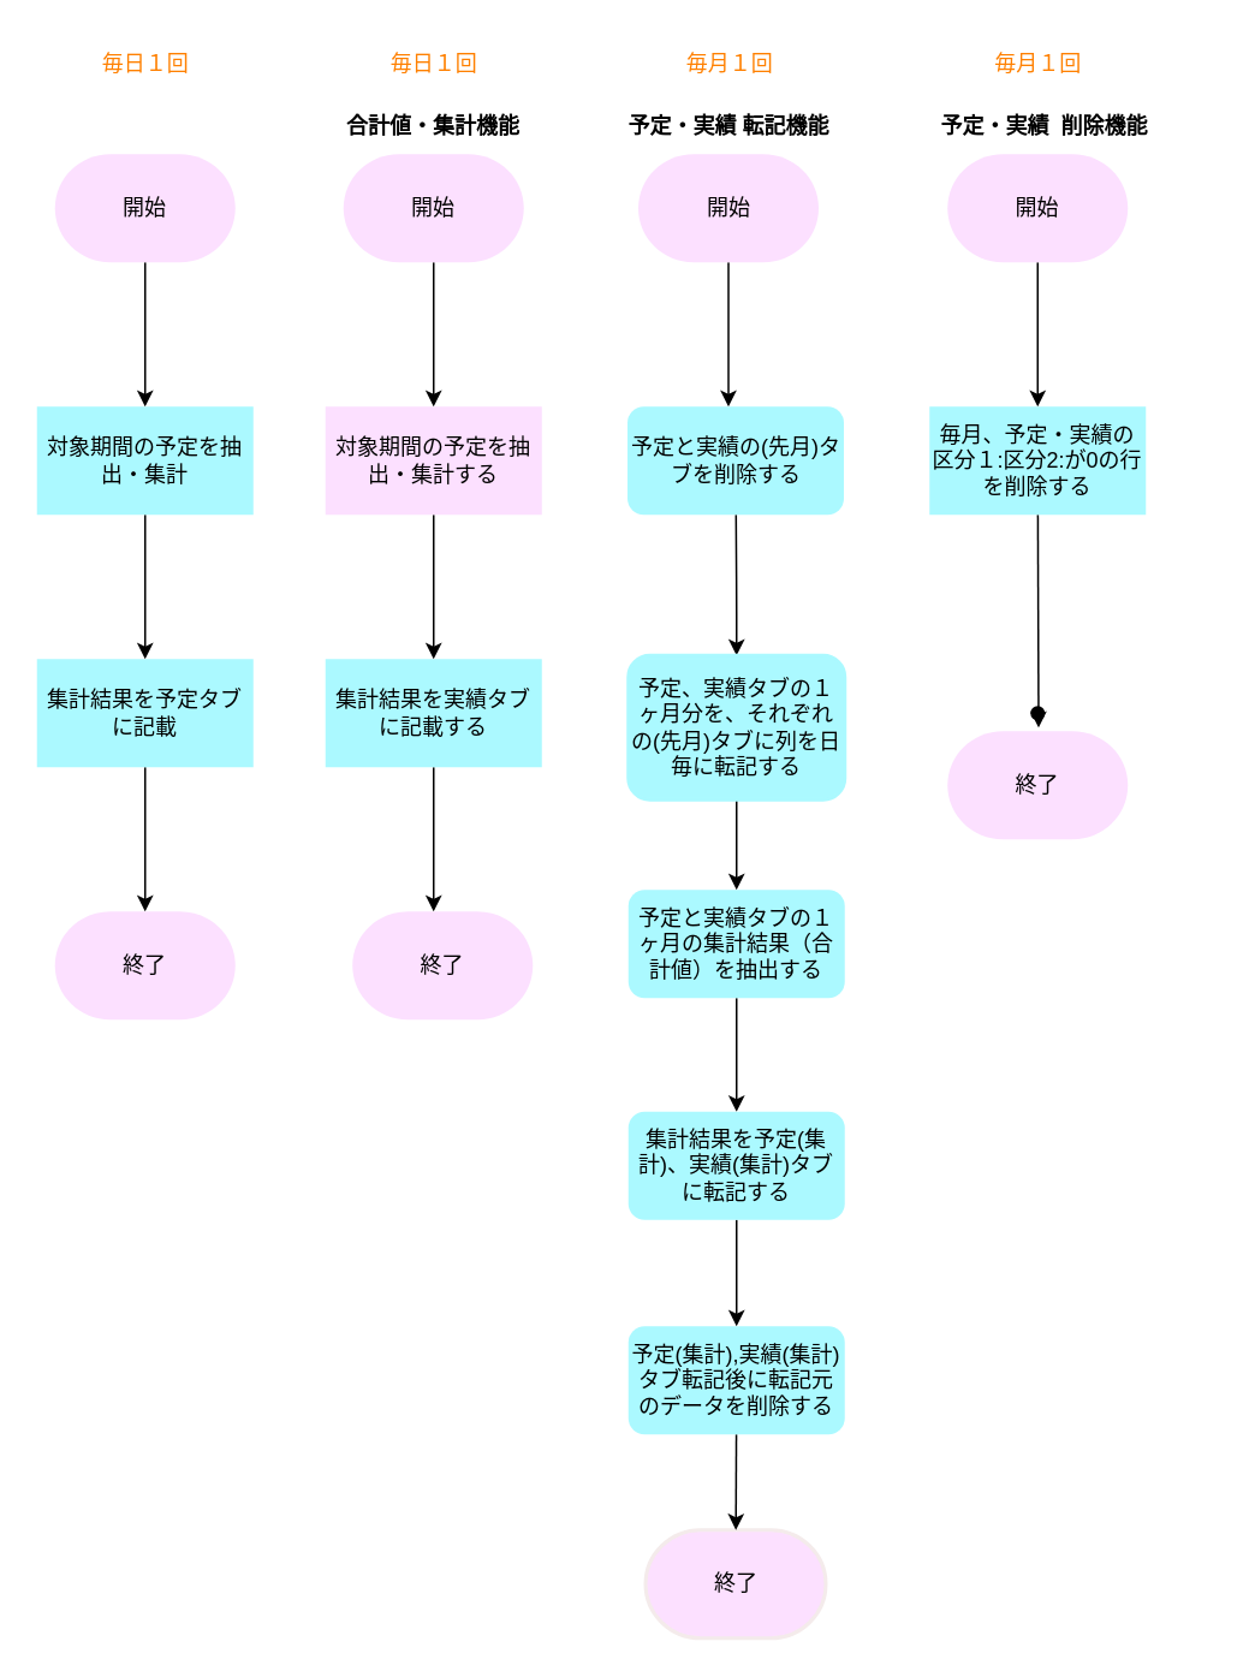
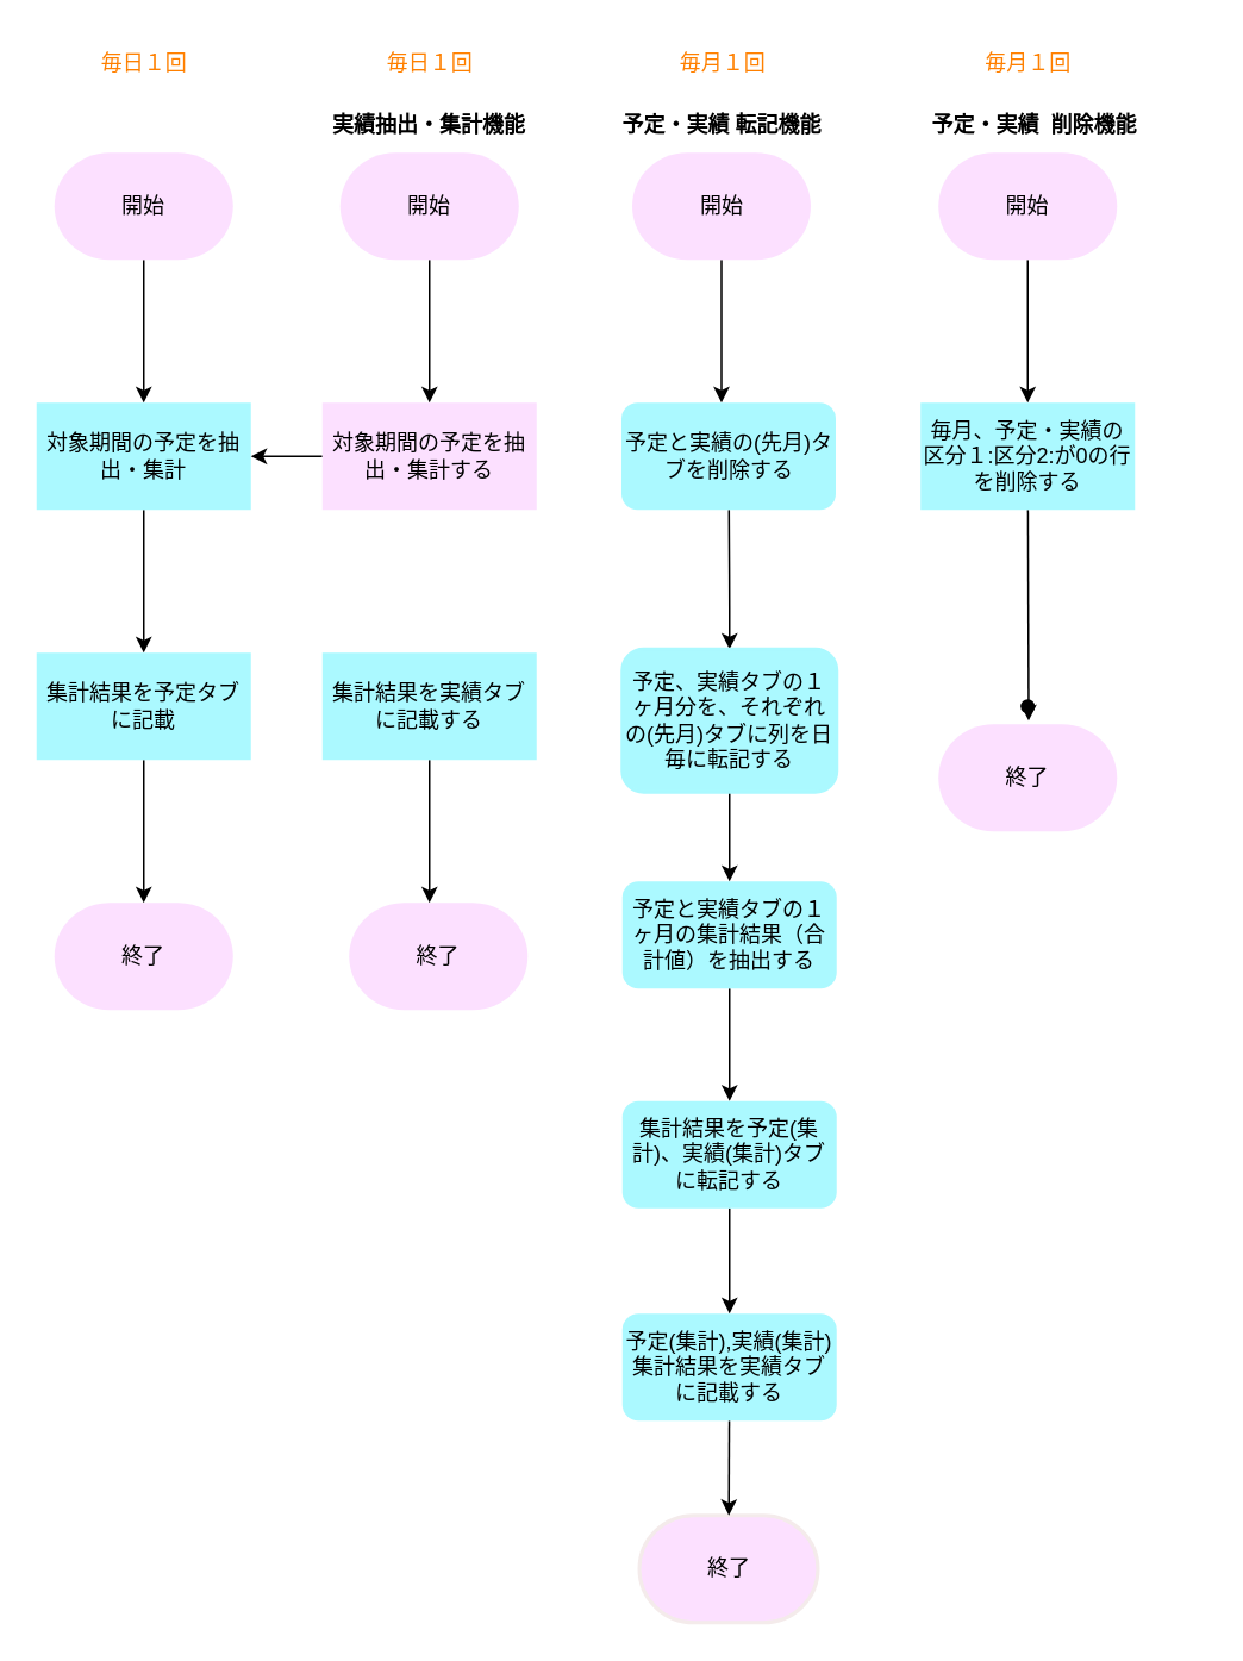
  <mxCell id="0" />
  <mxCell id="1" parent="0" />
  <mxCell id="2" value="" style="edgeStyle=none;html=1;fontColor=#000000;strokeColor=#000000;entryX=0.5;entryY=0;entryDx=0;entryDy=0;entryPerimeter=0;" parent="1" source="3" target="5" edge="1"><mxGeometry relative="1" as="geometry"><mxPoint x="80" y="215" as="targetPoint" /></mxGeometry></mxCell>
  <mxCell id="3" value="開始" style="strokeWidth=2;html=1;shape=mxgraph.flowchart.terminator;whiteSpace=wrap;fontColor=#000000;fillColor=#FCE0FF;strokeColor=none;" parent="1" vertex="1"><mxGeometry x="30" y="85" width="100" height="60" as="geometry" /></mxCell>
  <mxCell id="4" value="" style="edgeStyle=none;html=1;fontColor=#000000;fillColor=#d80073;strokeColor=#000000;" parent="1" source="5" target="7" edge="1"><mxGeometry relative="1" as="geometry" /></mxCell>
  <mxCell id="5" value="対象期間の予定を抽出・集計" style="whiteSpace=wrap;html=1;fillColor=#ABF9FF;fontColor=#000000;strokeWidth=2;strokeColor=none;" parent="1" vertex="1"><mxGeometry x="20" y="225" width="120" height="60" as="geometry" /></mxCell>
  <mxCell id="6" value="" style="edgeStyle=none;html=1;strokeColor=#000000;fontColor=#000000;" parent="1" source="7" edge="1"><mxGeometry relative="1" as="geometry"><mxPoint x="80" y="505" as="targetPoint" /></mxGeometry></mxCell>
  <mxCell id="7" value="集計結果を予定タブに記載" style="whiteSpace=wrap;html=1;fillColor=#ABF9FF;fontColor=#000000;strokeWidth=2;strokeColor=none;" parent="1" vertex="1"><mxGeometry x="20" y="365" width="120" height="60" as="geometry" /></mxCell>
  <mxCell id="8" value="終了" style="strokeWidth=2;html=1;shape=mxgraph.flowchart.terminator;whiteSpace=wrap;strokeColor=none;fontColor=#000000;fillColor=#FCE0FF;" parent="1" vertex="1"><mxGeometry x="30" y="505" width="100" height="60" as="geometry" /></mxCell>
- <mxCell id="9" value="合計値・集計機能" style="text;strokeColor=none;align=center;fillColor=none;html=1;verticalAlign=middle;whiteSpace=wrap;rounded=0;fontColor=#000000;fontStyle=1" parent="1" vertex="1"><mxGeometry x="185" y="55" width="110" height="30" as="geometry" /></mxCell>
+ <mxCell id="9" value="実績抽出・集計機能" style="text;strokeColor=none;align=center;fillColor=none;html=1;verticalAlign=middle;whiteSpace=wrap;rounded=0;fontColor=#000000;fontStyle=1" parent="1" vertex="1"><mxGeometry x="185" y="55" width="110" height="30" as="geometry" /></mxCell>
  <mxCell id="10" value="" style="edgeStyle=none;html=1;strokeColor=#000000;fontColor=#000000;" parent="1" source="11" target="13" edge="1"><mxGeometry relative="1" as="geometry" /></mxCell>
  <mxCell id="11" value="開始" style="strokeWidth=2;html=1;shape=mxgraph.flowchart.terminator;whiteSpace=wrap;strokeColor=none;fontColor=#000000;fillColor=#FCE0FF;" parent="1" vertex="1"><mxGeometry x="190" y="85" width="100" height="60" as="geometry" /></mxCell>
- <mxCell id="12" value="" style="edgeStyle=none;html=1;strokeColor=#000000;fontColor=#000000;" parent="1" source="13" target="15" edge="1"><mxGeometry relative="1" as="geometry" /></mxCell>
+ <mxCell id="12" value="" style="edgeStyle=none;html=1;strokeColor=#000000;fontColor=#000000;" parent="1" source="13" target="5" edge="1"><mxGeometry relative="1" as="geometry" /></mxCell>
  <mxCell id="13" value="対象期間の予定を抽出・集計する" style="whiteSpace=wrap;html=1;fillColor=#fce0ff;strokeColor=none;fontColor=#000000;strokeWidth=2;" parent="1" vertex="1"><mxGeometry x="180" y="225" width="120" height="60" as="geometry" /></mxCell>
  <mxCell id="14" value="" style="edgeStyle=none;html=1;strokeColor=#000000;fontColor=#000000;" parent="1" source="15" edge="1"><mxGeometry relative="1" as="geometry"><mxPoint x="240" y="505" as="targetPoint" /></mxGeometry></mxCell>
  <mxCell id="15" value="集計結果を実績タブに記載する" style="whiteSpace=wrap;html=1;fillColor=#ABF9FF;strokeColor=none;fontColor=#000000;strokeWidth=2;" parent="1" vertex="1"><mxGeometry x="180" y="365" width="120" height="60" as="geometry" /></mxCell>
  <mxCell id="16" value="終了" style="strokeWidth=2;html=1;shape=mxgraph.flowchart.terminator;whiteSpace=wrap;strokeColor=none;fontColor=#000000;fillColor=#FCE0FF;" parent="1" vertex="1"><mxGeometry x="195" y="505" width="100" height="60" as="geometry" /></mxCell>
  <mxCell id="17" value="予定・実績 転記機能" style="text;strokeColor=none;align=center;fillColor=none;html=1;verticalAlign=middle;whiteSpace=wrap;rounded=0;fontColor=#000000;fontStyle=1" parent="1" vertex="1"><mxGeometry x="303.5" y="55" width="200" height="30" as="geometry" /></mxCell>
  <mxCell id="18" value="終了" style="strokeWidth=2;html=1;shape=mxgraph.flowchart.terminator;whiteSpace=wrap;strokeColor=#F4EBEB;fontColor=#000000;fillColor=#FCE0FF;" parent="1" vertex="1"><mxGeometry x="357.5" y="848" width="100" height="60" as="geometry" /></mxCell>
  <mxCell id="19" value="" style="edgeStyle=none;html=1;strokeColor=#000000;fontColor=#000000;" edge="1" parent="1" source="20"><mxGeometry relative="1" as="geometry"><mxPoint x="403.5" y="225" as="targetPoint" /></mxGeometry></mxCell>
  <mxCell id="20" value="開始" style="strokeWidth=2;html=1;shape=mxgraph.flowchart.terminator;whiteSpace=wrap;strokeColor=none;fontColor=#000000;fillColor=#FCE0FF;" parent="1" vertex="1"><mxGeometry x="353.5" y="85" width="100" height="60" as="geometry" /></mxCell>
  <mxCell id="21" value="" style="edgeStyle=none;html=1;strokeColor=#000000;fontColor=#FF8000;" edge="1" parent="1" source="22" target="24"><mxGeometry relative="1" as="geometry" /></mxCell>
  <mxCell id="22" value="予定と実績タブの１ヶ月の集計結果（合計値）を抽出する" style="rounded=1;whiteSpace=wrap;html=1;fillColor=#ABF9FF;strokeColor=none;fontColor=#000000;strokeWidth=2;" parent="1" vertex="1"><mxGeometry x="348" y="493" width="120" height="60" as="geometry" /></mxCell>
  <mxCell id="23" value="" style="edgeStyle=none;html=1;strokeColor=#000000;fontColor=#FF8000;" edge="1" parent="1" source="24" target="26"><mxGeometry relative="1" as="geometry" /></mxCell>
  <mxCell id="24" value="集計結果を予定(集計)、実績(集計)タブに転記する" style="rounded=1;whiteSpace=wrap;html=1;fillColor=#ABF9FF;strokeColor=none;fontColor=#000000;strokeWidth=2;" parent="1" vertex="1"><mxGeometry x="348" y="616" width="120" height="60" as="geometry" /></mxCell>
  <mxCell id="25" value="" style="edgeStyle=none;html=1;strokeColor=#000000;fontColor=#FF8000;" edge="1" parent="1" source="26" target="18"><mxGeometry relative="1" as="geometry" /></mxCell>
- <mxCell id="26" value="予定(集計),実績(集計)タブ転記後に転記元のデータを削除する" style="rounded=1;whiteSpace=wrap;html=1;fillColor=#ABF9FF;strokeColor=none;fontColor=#000000;strokeWidth=2;" parent="1" vertex="1"><mxGeometry x="348" y="735" width="120" height="60" as="geometry" /></mxCell>
+ <mxCell id="26" value="予定(集計),実績(集計)集計結果を実績タブに記載する" style="rounded=1;whiteSpace=wrap;html=1;fillColor=#ABF9FF;strokeColor=none;fontColor=#000000;strokeWidth=2;" parent="1" vertex="1"><mxGeometry x="348" y="735" width="120" height="60" as="geometry" /></mxCell>
  <mxCell id="27" value="予定・実績&amp;nbsp; 削除機能" style="text;strokeColor=none;align=center;fillColor=none;html=1;verticalAlign=middle;whiteSpace=wrap;rounded=0;fontColor=#000000;fontStyle=1" parent="1" vertex="1"><mxGeometry x="484" y="55" width="190" height="30" as="geometry" /></mxCell>
  <mxCell id="28" value="" style="edgeStyle=none;html=1;fontColor=#000000;strokeColor=#000000;" edge="1" parent="1" source="29" target="31"><mxGeometry relative="1" as="geometry" /></mxCell>
  <mxCell id="29" value="&lt;font color=&quot;#000000&quot;&gt;開始&lt;/font&gt;" style="strokeWidth=2;html=1;shape=mxgraph.flowchart.terminator;whiteSpace=wrap;fillColor=#FCE0FF;strokeColor=none;" vertex="1" parent="1"><mxGeometry x="525" y="85" width="100" height="60" as="geometry" /></mxCell>
  <mxCell id="30" value="" style="edgeStyle=none;html=1;strokeColor=#000000;fontColor=#000000;entryX=0.505;entryY=-0.033;entryDx=0;entryDy=0;entryPerimeter=0;" edge="1" parent="1" source="31" target="41"><mxGeometry relative="1" as="geometry"><mxPoint x="580" y="395" as="targetPoint" /></mxGeometry></mxCell>
  <mxCell id="31" value="&lt;font color=&quot;#000000&quot;&gt;毎月、予定・実績の&lt;br&gt;区分１:区分2:が0の行を削除する&lt;br&gt;&lt;/font&gt;" style="whiteSpace=wrap;html=1;fillColor=#ABF9FF;strokeWidth=2;strokeColor=none;" vertex="1" parent="1"><mxGeometry x="515" y="225" width="120" height="60" as="geometry" /></mxCell>
  <mxCell id="32" value="" style="shape=waypoint;sketch=0;size=6;pointerEvents=1;points=[];fillColor=#C9F1FF;resizable=0;rotatable=0;perimeter=centerPerimeter;snapToPoint=1;strokeWidth=2;" vertex="1" parent="1"><mxGeometry x="565" y="385" width="20" height="20" as="geometry" /></mxCell>
  <mxCell id="33" value="" style="edgeStyle=none;html=1;strokeColor=#000000;fontColor=#FF8000;" edge="1" parent="1" source="34" target="36"><mxGeometry relative="1" as="geometry"><Array as="points"><mxPoint x="408" y="331" /></Array></mxGeometry></mxCell>
  <mxCell id="34" value="予定と実績の(先月)タブを削除する" style="rounded=1;whiteSpace=wrap;html=1;fillColor=#ABF9FF;strokeColor=none;fontColor=#000000;strokeWidth=2;" vertex="1" parent="1"><mxGeometry x="347.5" y="225" width="120" height="60" as="geometry" /></mxCell>
  <mxCell id="35" value="" style="edgeStyle=none;html=1;strokeColor=#000000;fontColor=#FF8000;" edge="1" parent="1" source="36" target="22"><mxGeometry relative="1" as="geometry" /></mxCell>
  <mxCell id="36" value="予定、実績タブの１ヶ月分を、それぞれの(先月)タブに列を日毎に転記する" style="rounded=1;whiteSpace=wrap;html=1;fillColor=#ABF9FF;strokeColor=#ABF9FF;fontColor=#000000;strokeWidth=2;" vertex="1" parent="1"><mxGeometry x="348" y="363" width="120" height="80" as="geometry" /></mxCell>
  <mxCell id="37" value="毎日１回" style="text;html=1;align=center;verticalAlign=middle;resizable=0;points=[];autosize=1;strokeColor=none;fillColor=none;fontColor=#FF8000;" vertex="1" parent="1"><mxGeometry x="45" y="20" width="70" height="30" as="geometry" /></mxCell>
  <mxCell id="38" value="毎日１回" style="text;html=1;align=center;verticalAlign=middle;resizable=0;points=[];autosize=1;strokeColor=none;fillColor=none;fontColor=#FF8000;" vertex="1" parent="1"><mxGeometry x="205" y="20" width="70" height="30" as="geometry" /></mxCell>
  <mxCell id="39" value="毎月１回" style="text;html=1;align=center;verticalAlign=middle;resizable=0;points=[];autosize=1;strokeColor=none;fillColor=none;fontColor=#FF8000;" vertex="1" parent="1"><mxGeometry x="369" y="20" width="70" height="30" as="geometry" /></mxCell>
  <mxCell id="40" value="毎月１回" style="text;html=1;align=center;verticalAlign=middle;resizable=0;points=[];autosize=1;strokeColor=none;fillColor=none;fontColor=#FF8000;" vertex="1" parent="1"><mxGeometry x="540" y="20" width="70" height="30" as="geometry" /></mxCell>
  <mxCell id="41" value="終了" style="strokeWidth=2;html=1;shape=mxgraph.flowchart.terminator;whiteSpace=wrap;strokeColor=none;fontColor=#000000;fillColor=#FCE0FF;" vertex="1" parent="1"><mxGeometry x="525" y="405" width="100" height="60" as="geometry" /></mxCell>
